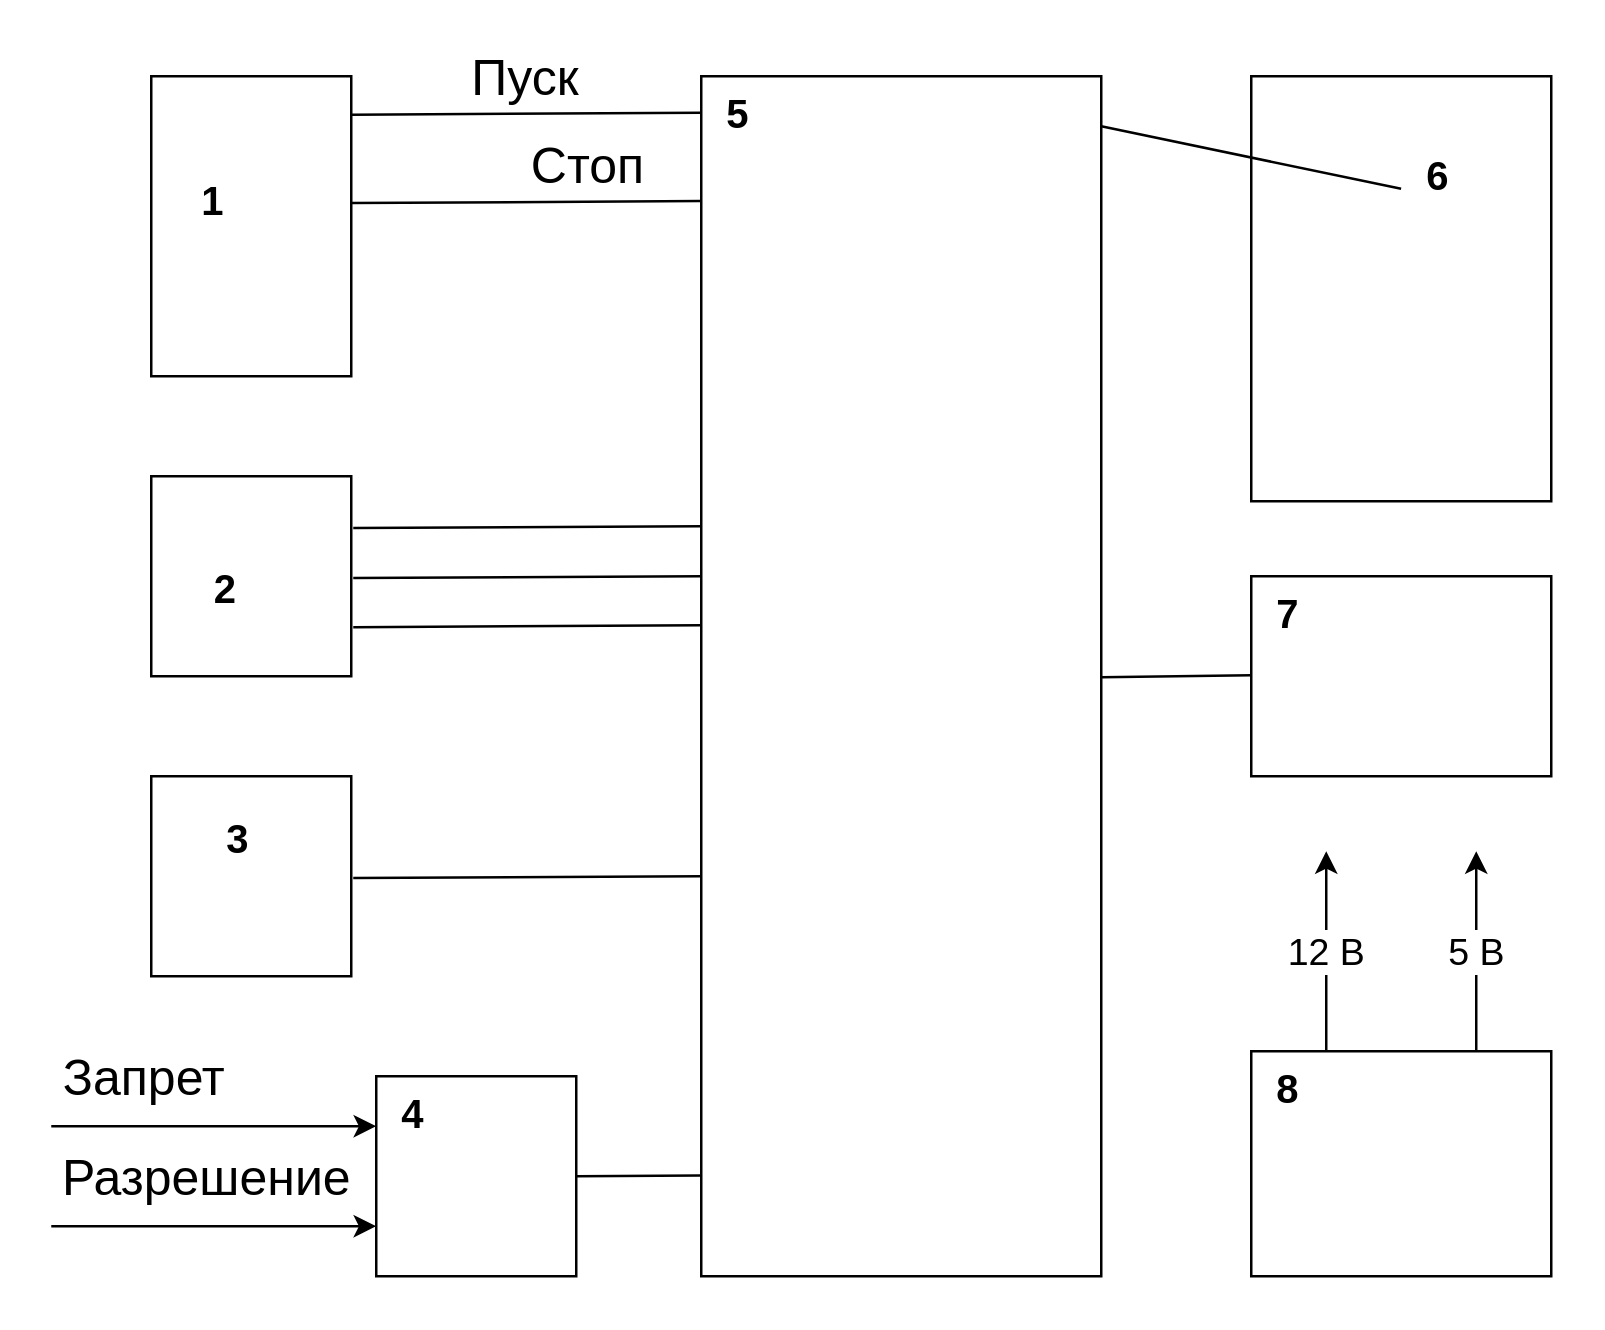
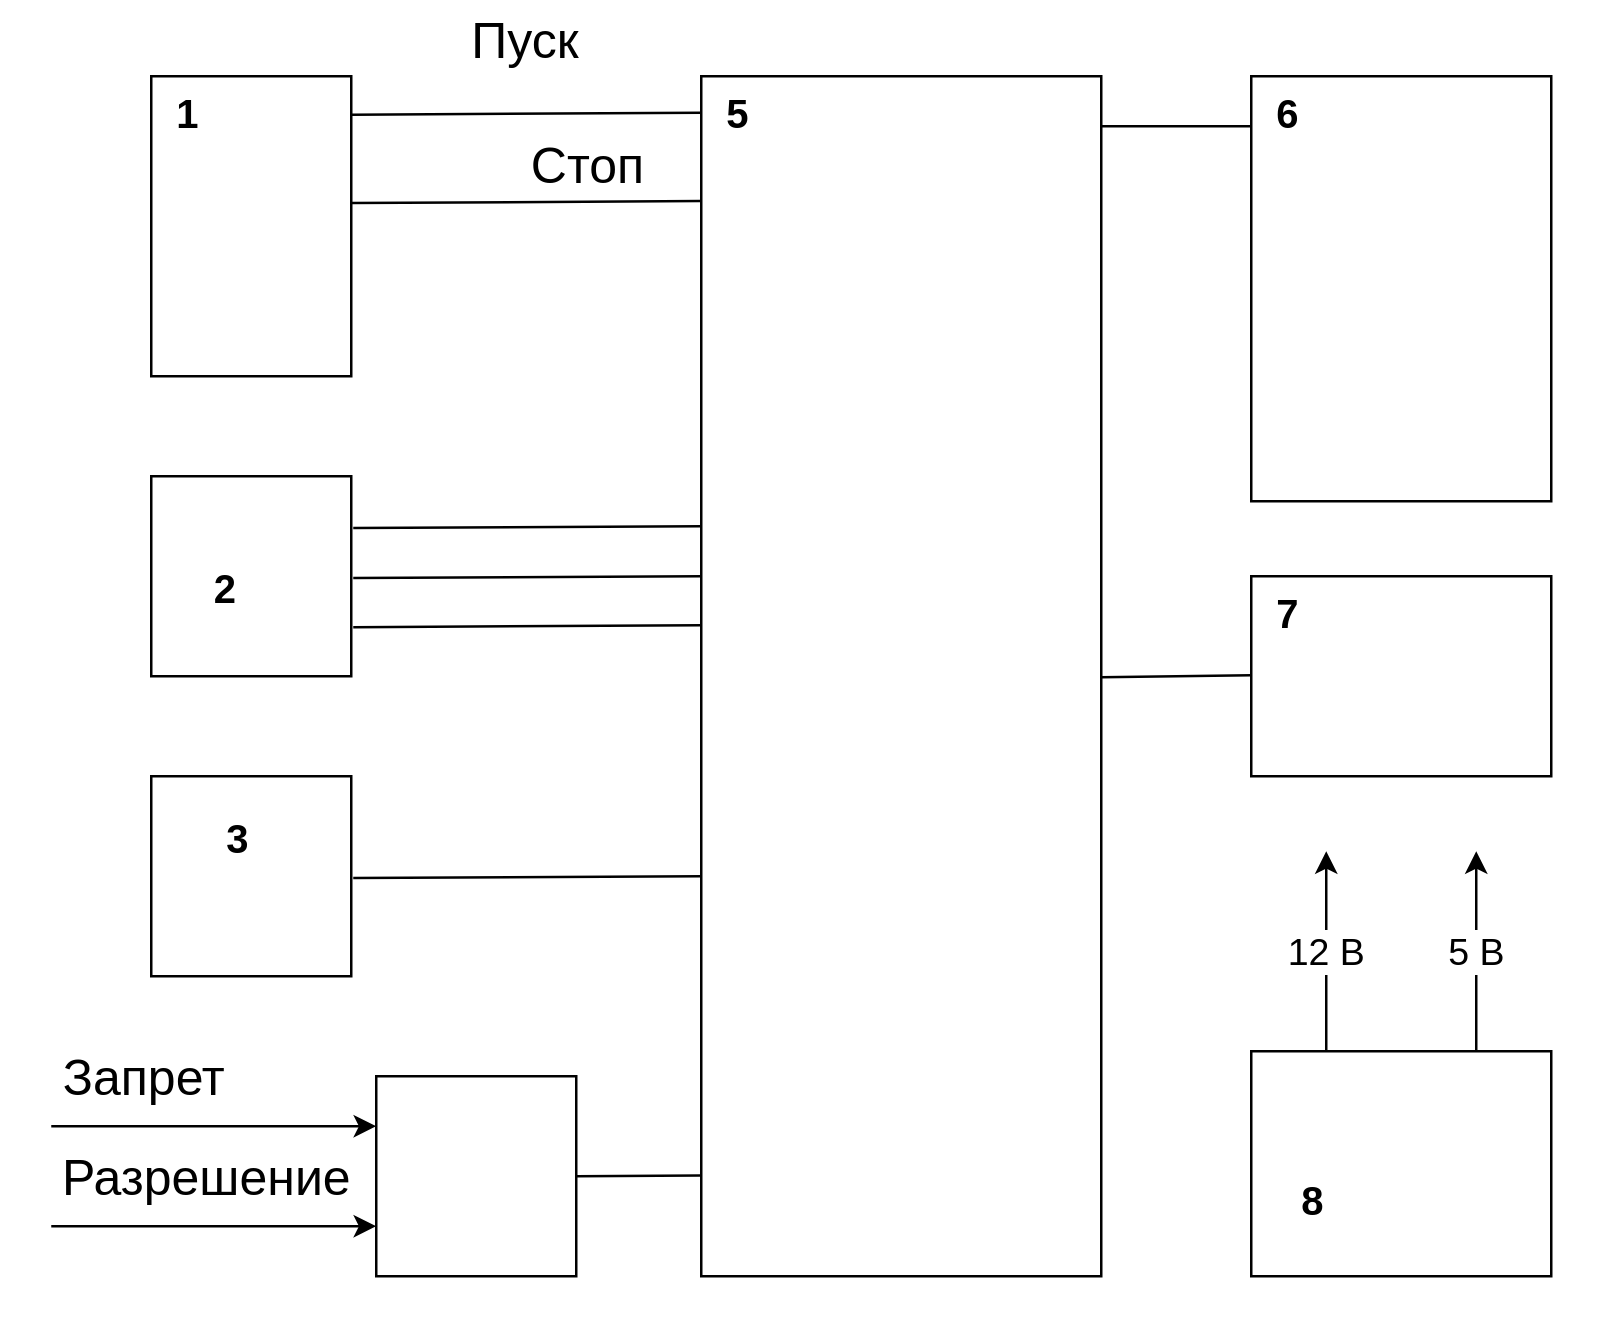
  <mxCell id="0" />
  <mxCell id="1" parent="0" />
  <mxCell id="2" value="" style="rounded=0;whiteSpace=wrap;html=1;" parent="1" vertex="1"><mxGeometry x="280" y="30" width="160" height="480" as="geometry" /></mxCell>
  <mxCell id="3" value="" style="rounded=0;whiteSpace=wrap;html=1;" parent="1" vertex="1"><mxGeometry x="500" y="30" width="120" height="170" as="geometry" /></mxCell>
  <mxCell id="4" value="&lt;font style=&quot;font-size: 15px&quot;&gt;12 В&lt;/font&gt;" style="edgeStyle=orthogonalEdgeStyle;rounded=0;orthogonalLoop=1;jettySize=auto;html=1;exitX=0.25;exitY=0;exitDx=0;exitDy=0;" parent="1" source="5" edge="1"><mxGeometry relative="1" as="geometry"><mxPoint x="530" y="340" as="targetPoint" /><Array as="points"><mxPoint x="530" y="380" /><mxPoint x="530" y="380" /></Array></mxGeometry></mxCell>
  <mxCell id="5" value="" style="rounded=0;whiteSpace=wrap;html=1;" parent="1" vertex="1"><mxGeometry x="500" y="420" width="120" height="90" as="geometry" /></mxCell>
  <mxCell id="6" value="&lt;font style=&quot;font-size: 15px&quot;&gt;5 В&lt;/font&gt;" style="edgeStyle=orthogonalEdgeStyle;rounded=0;orthogonalLoop=1;jettySize=auto;html=1;" parent="1" edge="1"><mxGeometry relative="1" as="geometry"><mxPoint x="590" y="420" as="sourcePoint" /><mxPoint x="590" y="340" as="targetPoint" /></mxGeometry></mxCell>
  <mxCell id="7" value="&lt;span style=&quot;color: rgba(0 , 0 , 0 , 0) ; font-family: monospace ; font-size: 0px&quot;&gt;%3CmxGraphModel%3E%3Croot%3E%3CmxCell%20id%3D%220%22%2F%3E%3CmxCell%20id%3D%221%22%20parent%3D%220%22%2F%3E%3CmxCell%20id%3D%222%22%20value%3D%22%26lt%3Bb%26gt%3B%26lt%3Bfont%20style%3D%26quot%3Bfont-size%3A%2016px%26quot%3B%26gt%3B3%26lt%3B%2Ffont%26gt%3B%26lt%3B%2Fb%26gt%3B%22%20style%3D%22text%3Bhtml%3D1%3BstrokeColor%3Dnone%3BfillColor%3Dnone%3Balign%3Dcenter%3BverticalAlign%3Dmiddle%3BwhiteSpace%3Dwrap%3Brounded%3D0%3BstrokeWidth%3D1%3B%22%20vertex%3D%221%22%20parent%3D%221%22%3E%3CmxGeometry%20x%3D%22260%22%20y%3D%2280%22%20width%3D%2230%22%20height%3D%2230%22%20as%3D%22geometry%22%2F%3E%3C%2FmxCell%3E%3C%2Froot%3E%3C%2FmxGraphModel%3E&lt;/span&gt;" style="text;html=1;strokeColor=none;fillColor=none;align=center;verticalAlign=middle;whiteSpace=wrap;rounded=0;" parent="1" vertex="1"><mxGeometry x="390" y="350" width="30" height="30" as="geometry" /></mxCell>
  <mxCell id="8" value="&lt;b&gt;&lt;font style=&quot;font-size: 16px&quot;&gt;5&lt;/font&gt;&lt;/b&gt;" style="text;html=1;strokeColor=none;fillColor=none;align=center;verticalAlign=middle;whiteSpace=wrap;rounded=0;strokeWidth=1;" parent="1" vertex="1"><mxGeometry x="280" y="30" width="30" height="30" as="geometry" /></mxCell>
- <mxCell id="9" value="&lt;b&gt;&lt;font style=&quot;font-size: 16px&quot;&gt;6&lt;/font&gt;&lt;/b&gt;" style="text;html=1;strokeColor=none;fillColor=none;align=center;verticalAlign=middle;whiteSpace=wrap;rounded=0;strokeWidth=1;" parent="1" vertex="1"><mxGeometry x="560" y="55" width="30" height="30" as="geometry" /></mxCell>
- <mxCell id="10" value="&lt;b&gt;&lt;font style=&quot;font-size: 16px&quot;&gt;8&lt;/font&gt;&lt;/b&gt;" style="text;html=1;strokeColor=none;fillColor=none;align=center;verticalAlign=middle;whiteSpace=wrap;rounded=0;strokeWidth=1;" parent="1" vertex="1"><mxGeometry x="500" y="420" width="30" height="30" as="geometry" /></mxCell>
+ <mxCell id="9" value="&lt;b&gt;&lt;font style=&quot;font-size: 16px&quot;&gt;6&lt;/font&gt;&lt;/b&gt;" style="text;html=1;strokeColor=none;fillColor=none;align=center;verticalAlign=middle;whiteSpace=wrap;rounded=0;strokeWidth=1;" parent="1" vertex="1"><mxGeometry x="500" y="30" width="30" height="30" as="geometry" /></mxCell>
+ <mxCell id="10" value="&lt;b&gt;&lt;font style=&quot;font-size: 16px&quot;&gt;8&lt;/font&gt;&lt;/b&gt;" style="text;html=1;strokeColor=none;fillColor=none;align=center;verticalAlign=middle;whiteSpace=wrap;rounded=0;strokeWidth=1;" parent="1" vertex="1"><mxGeometry x="510" y="465" width="30" height="30" as="geometry" /></mxCell>
  <mxCell id="11" value="" style="rounded=0;whiteSpace=wrap;html=1;" parent="1" vertex="1"><mxGeometry x="60" y="190" width="80" height="80" as="geometry" /></mxCell>
  <mxCell id="12" value="" style="rounded=0;whiteSpace=wrap;html=1;" parent="1" vertex="1"><mxGeometry x="500" y="230" width="120" height="80" as="geometry" /></mxCell>
  <mxCell id="13" value="" style="rounded=0;whiteSpace=wrap;html=1;" parent="1" vertex="1"><mxGeometry x="150" y="430" width="80" height="80" as="geometry" /></mxCell>
  <mxCell id="14" value="&lt;b&gt;&lt;font style=&quot;font-size: 16px&quot;&gt;7&lt;/font&gt;&lt;/b&gt;" style="text;html=1;strokeColor=none;fillColor=none;align=center;verticalAlign=middle;whiteSpace=wrap;rounded=0;strokeWidth=1;" parent="1" vertex="1"><mxGeometry x="500" y="230" width="30" height="30" as="geometry" /></mxCell>
- <mxCell id="15" value="&lt;span style=&quot;font-size: 16px&quot;&gt;&lt;b&gt;4&lt;/b&gt;&lt;/span&gt;" style="text;html=1;strokeColor=none;fillColor=none;align=center;verticalAlign=middle;whiteSpace=wrap;rounded=0;strokeWidth=1;" parent="1" vertex="1"><mxGeometry x="150" y="430" width="30" height="30" as="geometry" /></mxCell>
  <mxCell id="16" value="" style="endArrow=none;html=1;entryX=-0.002;entryY=0.667;entryDx=0;entryDy=0;entryPerimeter=0;" parent="1" target="9" edge="1"><mxGeometry width="50" height="50" relative="1" as="geometry"><mxPoint x="440" y="50" as="sourcePoint" /><mxPoint x="460" y="65" as="targetPoint" /></mxGeometry></mxCell>
  <mxCell id="17" value="" style="endArrow=classic;html=1;entryX=0;entryY=0.75;entryDx=0;entryDy=0;" parent="1" target="13" edge="1"><mxGeometry width="50" height="50" relative="1" as="geometry"><mxPoint x="20" y="490" as="sourcePoint" /><mxPoint x="105" y="410" as="targetPoint" /></mxGeometry></mxCell>
  <mxCell id="18" value="" style="endArrow=classic;html=1;entryX=0;entryY=0.25;entryDx=0;entryDy=0;" parent="1" target="13" edge="1"><mxGeometry width="50" height="50" relative="1" as="geometry"><mxPoint x="20" y="450" as="sourcePoint" /><mxPoint x="135" y="410" as="targetPoint" /></mxGeometry></mxCell>
  <mxCell id="19" value="&lt;font style=&quot;font-size: 20px&quot;&gt;Запрет&lt;/font&gt;" style="text;html=1;strokeColor=none;fillColor=none;align=center;verticalAlign=middle;whiteSpace=wrap;rounded=0;" parent="1" vertex="1"><mxGeometry x="20" y="420" width="75" height="20" as="geometry" /></mxCell>
  <mxCell id="20" value="&lt;font style=&quot;font-size: 20px&quot;&gt;Разрешение&lt;/font&gt;" style="text;html=1;strokeColor=none;fillColor=none;align=center;verticalAlign=middle;whiteSpace=wrap;rounded=0;" parent="1" vertex="1"><mxGeometry x="20" y="460" width="125" height="20" as="geometry" /></mxCell>
- <mxCell id="21" value="&lt;font style=&quot;font-size: 20px&quot;&gt;Пуск&lt;/font&gt;" style="text;html=1;strokeColor=none;fillColor=none;align=center;verticalAlign=middle;whiteSpace=wrap;rounded=0;" parent="1" vertex="1"><mxGeometry x="180" y="20" width="60" height="20" as="geometry" /></mxCell>
+ <mxCell id="21" value="&lt;font style=&quot;font-size: 20px&quot;&gt;Пуск&lt;/font&gt;" style="text;html=1;strokeColor=none;fillColor=none;align=center;verticalAlign=middle;whiteSpace=wrap;rounded=0;" parent="1" vertex="1"><mxGeometry x="180" y="5" width="60" height="20" as="geometry" /></mxCell>
  <mxCell id="22" value="&lt;font style=&quot;font-size: 20px&quot;&gt;Стоп&lt;/font&gt;" style="text;html=1;strokeColor=none;fillColor=none;align=center;verticalAlign=middle;whiteSpace=wrap;rounded=0;" parent="1" vertex="1"><mxGeometry x="205" y="55" width="60" height="20" as="geometry" /></mxCell>
  <mxCell id="23" value="" style="endArrow=none;html=1;exitX=1;exitY=0.5;exitDx=0;exitDy=0;entryX=-0.002;entryY=0.916;entryDx=0;entryDy=0;entryPerimeter=0;" parent="1" source="13" target="2" edge="1"><mxGeometry width="50" height="50" relative="1" as="geometry"><mxPoint x="265" y="475" as="sourcePoint" /><mxPoint x="315" y="425" as="targetPoint" /></mxGeometry></mxCell>
  <mxCell id="24" value="" style="endArrow=none;html=1;entryX=0;entryY=0.104;entryDx=0;entryDy=0;entryPerimeter=0;" parent="1" target="2" edge="1"><mxGeometry width="50" height="50" relative="1" as="geometry"><mxPoint x="140" y="80.72" as="sourcePoint" /><mxPoint x="279.2" y="80" as="targetPoint" /></mxGeometry></mxCell>
  <mxCell id="25" value="" style="endArrow=none;html=1;entryX=0.001;entryY=0.486;entryDx=0;entryDy=0;entryPerimeter=0;" parent="1" target="8" edge="1"><mxGeometry width="50" height="50" relative="1" as="geometry"><mxPoint x="140" y="45.36" as="sourcePoint" /><mxPoint x="279.2" y="44.64" as="targetPoint" /></mxGeometry></mxCell>
  <mxCell id="26" value="" style="endArrow=none;html=1;entryX=-0.005;entryY=0.311;entryDx=0;entryDy=0;entryPerimeter=0;" parent="1" edge="1"><mxGeometry width="50" height="50" relative="1" as="geometry"><mxPoint x="140.8" y="210.72" as="sourcePoint" /><mxPoint x="280" y="210" as="targetPoint" /></mxGeometry></mxCell>
  <mxCell id="27" value="" style="rounded=0;whiteSpace=wrap;html=1;" parent="1" vertex="1"><mxGeometry x="60" y="30" width="80" height="120" as="geometry" /></mxCell>
  <mxCell id="28" value="" style="endArrow=none;html=1;entryX=-0.005;entryY=0.311;entryDx=0;entryDy=0;entryPerimeter=0;" parent="1" edge="1"><mxGeometry width="50" height="50" relative="1" as="geometry"><mxPoint x="140.8" y="230.72" as="sourcePoint" /><mxPoint x="280" y="230" as="targetPoint" /></mxGeometry></mxCell>
  <mxCell id="29" value="" style="endArrow=none;html=1;entryX=-0.005;entryY=0.311;entryDx=0;entryDy=0;entryPerimeter=0;" parent="1" edge="1"><mxGeometry width="50" height="50" relative="1" as="geometry"><mxPoint x="140.8" y="250.36" as="sourcePoint" /><mxPoint x="280" y="249.64" as="targetPoint" /></mxGeometry></mxCell>
  <mxCell id="30" value="" style="endArrow=none;html=1;" parent="1" edge="1"><mxGeometry width="50" height="50" relative="1" as="geometry"><mxPoint x="440" y="270.36" as="sourcePoint" /><mxPoint x="500" y="269.64" as="targetPoint" /></mxGeometry></mxCell>
- <mxCell id="31" value="&lt;b&gt;&lt;font style=&quot;font-size: 16px&quot;&gt;1&lt;/font&gt;&lt;/b&gt;" style="text;html=1;strokeColor=none;fillColor=none;align=center;verticalAlign=middle;whiteSpace=wrap;rounded=0;strokeWidth=1;" parent="1" vertex="1"><mxGeometry x="70" y="65" width="30" height="30" as="geometry" /></mxCell>
+ <mxCell id="31" value="&lt;b&gt;&lt;font style=&quot;font-size: 16px&quot;&gt;1&lt;/font&gt;&lt;/b&gt;" style="text;html=1;strokeColor=none;fillColor=none;align=center;verticalAlign=middle;whiteSpace=wrap;rounded=0;strokeWidth=1;" parent="1" vertex="1"><mxGeometry x="60" y="30" width="30" height="30" as="geometry" /></mxCell>
  <mxCell id="32" value="&lt;b&gt;&lt;font style=&quot;font-size: 16px&quot;&gt;2&lt;/font&gt;&lt;/b&gt;" style="text;html=1;strokeColor=none;fillColor=none;align=center;verticalAlign=middle;whiteSpace=wrap;rounded=0;strokeWidth=1;" parent="1" vertex="1"><mxGeometry x="75" y="220" width="30" height="30" as="geometry" /></mxCell>
  <mxCell id="33" value="" style="rounded=0;whiteSpace=wrap;html=1;" parent="1" vertex="1"><mxGeometry x="60" y="310" width="80" height="80" as="geometry" /></mxCell>
  <mxCell id="34" value="&lt;b&gt;&lt;font style=&quot;font-size: 16px&quot;&gt;3&lt;/font&gt;&lt;/b&gt;" style="text;html=1;strokeColor=none;fillColor=none;align=center;verticalAlign=middle;whiteSpace=wrap;rounded=0;strokeWidth=1;" parent="1" vertex="1"><mxGeometry x="80" y="320" width="30" height="30" as="geometry" /></mxCell>
  <mxCell id="35" value="" style="endArrow=none;html=1;entryX=-0.005;entryY=0.311;entryDx=0;entryDy=0;entryPerimeter=0;" parent="1" edge="1"><mxGeometry width="50" height="50" relative="1" as="geometry"><mxPoint x="140.8" y="350.72" as="sourcePoint" /><mxPoint x="280" y="350" as="targetPoint" /></mxGeometry></mxCell>
